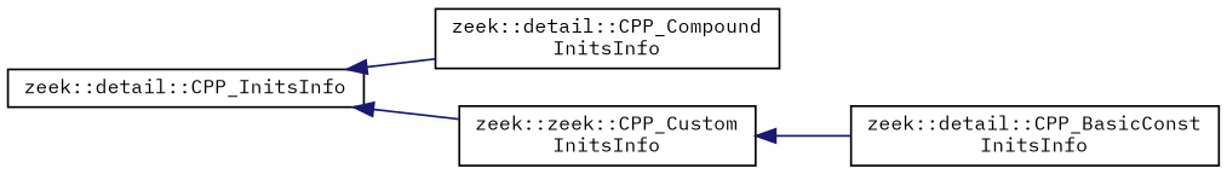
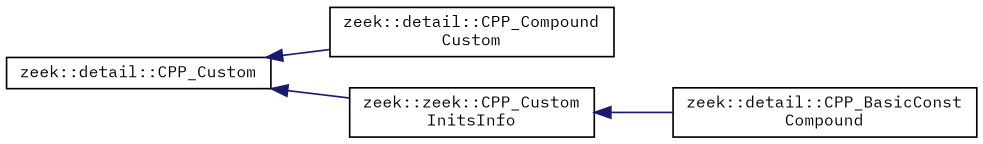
  digraph {
    fontname="IBM Plex Mono"
    rankdir=LR
    node [color=black fillcolor=white fontname="IBM Plex Mono" fontsize=10 shape=record style=filled]
    edge [color=midnightblue dir=back fontname="IBM Plex Mono" fontsize=10 labelfontname=Helvetica labelfontsize=10 style=solid]
-   n1 [height=0.2 label="zeek::detail::CPP_InitsInfo" width=0.4]
-   n2 [height=0.2 label="zeek::detail::CPP_Compound\lInitsInfo" width=0.4]
+   n1 [height=0.2 label="zeek::detail::CPP_Custom" width=0.4]
+   n2 [height=0.2 label="zeek::detail::CPP_Compound\lCustom" width=0.4]
    n3 [height=0.2 label="zeek::zeek::CPP_Custom\lInitsInfo" width=0.4]
-   n4 [height=0.2 label="zeek::detail::CPP_BasicConst\lInitsInfo" width=0.4]
+   n4 [height=0.2 label="zeek::detail::CPP_BasicConst\lCompound" width=0.4]
    n1 -> n2
    n1 -> n3
    n3 -> n4
  }
